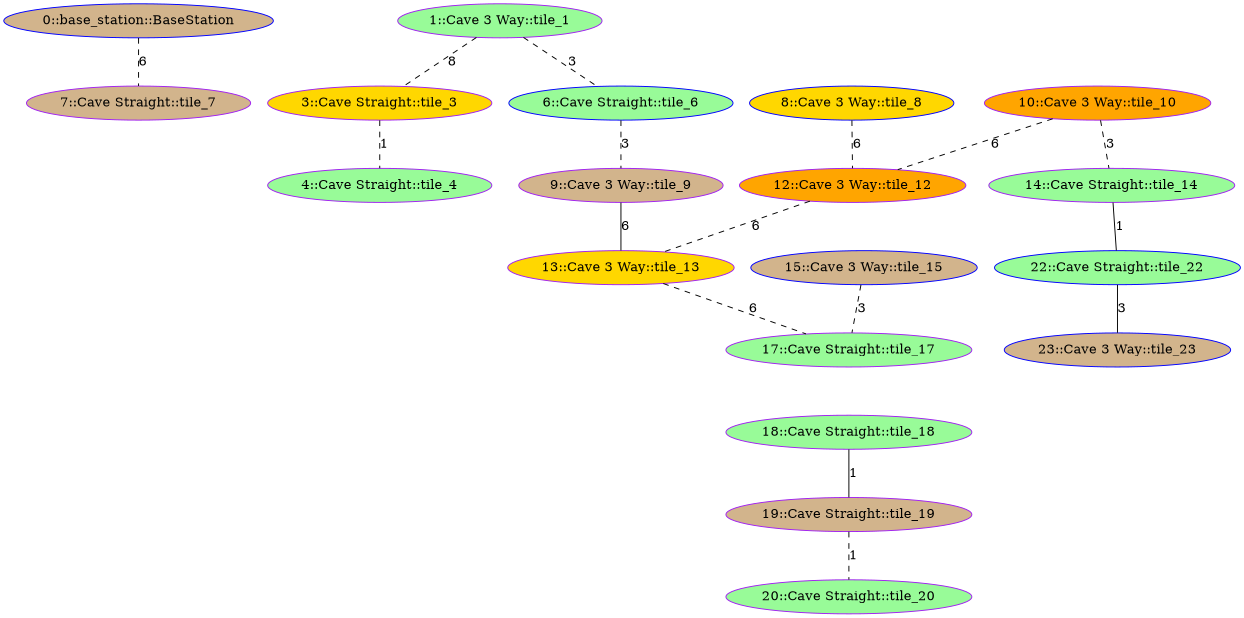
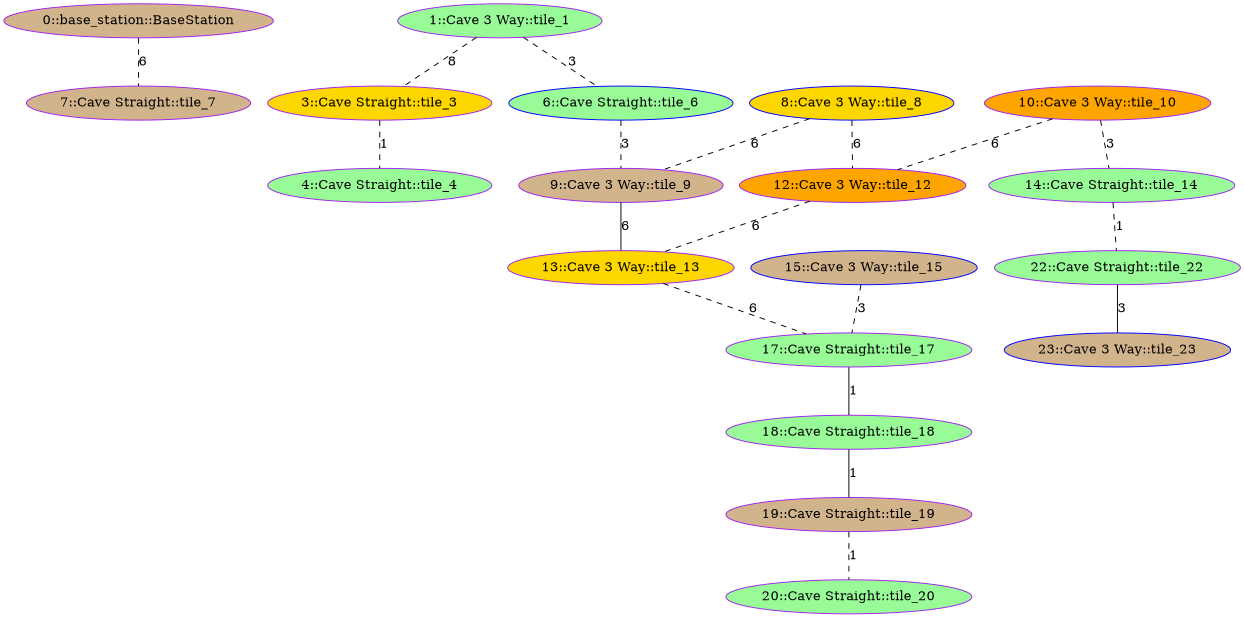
  graph {
    node [color=purple fillcolor=palegreen style=filled]
    edge [style=dashed]
-   n1 [color=blue fillcolor=tan label="0::base_station::BaseStation"]
+   n1 [fillcolor=tan label="0::base_station::BaseStation"]
    n2 [fillcolor=tan label="7::Cave Straight::tile_7"]
    n3 [label="1::Cave 3 Way::tile_1"]
    n4 [fillcolor=gold label="3::Cave Straight::tile_3"]
    n5 [color=blue label="6::Cave Straight::tile_6"]
    n6 [label="4::Cave Straight::tile_4"]
    n7 [fillcolor=tan label="9::Cave 3 Way::tile_9"]
    n8 [fillcolor=gold label="13::Cave 3 Way::tile_13"]
    n9 [color=blue fillcolor=gold label="8::Cave 3 Way::tile_8"]
    n10 [fillcolor=orange label="12::Cave 3 Way::tile_12"]
    n11 [label="17::Cave Straight::tile_17"]
    n12 [fillcolor=orange label="10::Cave 3 Way::tile_10"]
    n13 [label="14::Cave Straight::tile_14"]
-   n14 [color=blue label="22::Cave Straight::tile_22"]
+   n14 [label="22::Cave Straight::tile_22"]
    n15 [color=blue fillcolor=tan label="15::Cave 3 Way::tile_15"]
    n16 [color=blue fillcolor=tan label="23::Cave 3 Way::tile_23"]
    n17 [label="18::Cave Straight::tile_18"]
    n18 [fillcolor=tan label="19::Cave Straight::tile_19"]
    n19 [label="20::Cave Straight::tile_20"]
    n1 -- n2 [label=6]
    n3 -- n4 [label=8]
    n3 -- n5 [label=3]
    n4 -- n6 [label=1]
    n5 -- n7 [label=3]
    n7 -- n8 [label=6 style=solid]
    n8 -- n11 [label=6]
+   n9 -- n7 [label=6]
    n9 -- n10 [label=6]
    n10 -- n8 [label=6]
+   n11 -- n17 [label=1 style=solid]
    n12 -- n10 [label=6]
    n12 -- n13 [label=3]
-   n13 -- n14 [label=1 style=solid]
+   n13 -- n14 [label=1]
    n14 -- n16 [label=3 style=solid]
    n15 -- n11 [label=3]
    n17 -- n18 [label=1 style=solid]
    n18 -- n19 [label=1]
  }
